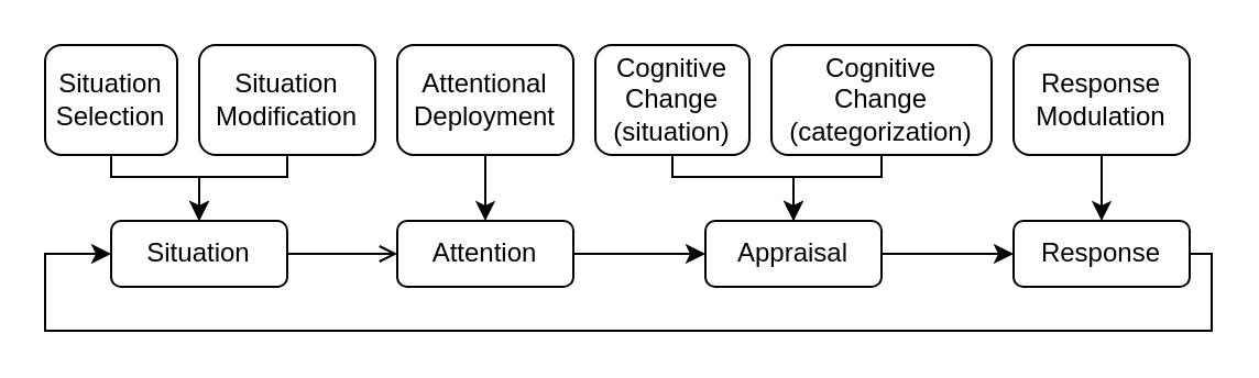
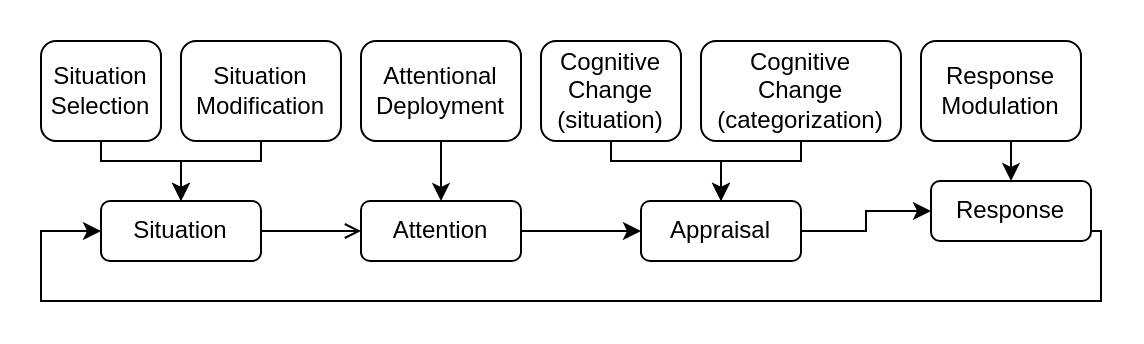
  <mxCell id="0" />
  <mxCell id="1" parent="0" />
  <mxCell id="2" style="edgeStyle=orthogonalEdgeStyle;rounded=0;orthogonalLoop=1;jettySize=auto;html=1;exitX=1;exitY=0.5;exitDx=0;exitDy=0;entryX=0;entryY=0.5;entryDx=0;entryDy=0;startArrow=none;startFill=0;strokeColor=#000000;endArrow=open;" parent="1" source="3" target="5" edge="1"><mxGeometry relative="1" as="geometry" /></mxCell>
  <mxCell id="3" value="Situation" style="rounded=1;whiteSpace=wrap;html=1;" parent="1" vertex="1"><mxGeometry x="50" y="100" width="80" height="30" as="geometry" /></mxCell>
  <mxCell id="4" style="edgeStyle=orthogonalEdgeStyle;rounded=0;orthogonalLoop=1;jettySize=auto;html=1;exitX=1;exitY=0.5;exitDx=0;exitDy=0;entryX=0;entryY=0.5;entryDx=0;entryDy=0;startArrow=none;startFill=0;strokeColor=#000000;" parent="1" source="5" target="7" edge="1"><mxGeometry relative="1" as="geometry" /></mxCell>
  <mxCell id="5" value="Attention" style="rounded=1;whiteSpace=wrap;html=1;" parent="1" vertex="1"><mxGeometry x="180" y="100" width="80" height="30" as="geometry" /></mxCell>
  <mxCell id="6" style="edgeStyle=orthogonalEdgeStyle;rounded=0;orthogonalLoop=1;jettySize=auto;html=1;exitX=1;exitY=0.5;exitDx=0;exitDy=0;startArrow=none;startFill=0;strokeColor=#000000;entryX=0;entryY=0.5;entryDx=0;entryDy=0;" parent="1" source="7" target="9" edge="1"><mxGeometry relative="1" as="geometry"><mxPoint x="440" y="115" as="targetPoint" /></mxGeometry></mxCell>
  <mxCell id="7" value="Appraisal" style="rounded=1;whiteSpace=wrap;html=1;" parent="1" vertex="1"><mxGeometry x="320" y="100" width="80" height="30" as="geometry" /></mxCell>
  <mxCell id="8" style="edgeStyle=orthogonalEdgeStyle;rounded=0;orthogonalLoop=1;jettySize=auto;html=1;exitX=1;exitY=0.5;exitDx=0;exitDy=0;entryX=0;entryY=0.5;entryDx=0;entryDy=0;startArrow=none;startFill=0;strokeColor=#000000;" parent="1" source="9" target="3" edge="1"><mxGeometry relative="1" as="geometry"><Array as="points"><mxPoint x="550" y="115" /><mxPoint x="550" y="150" /><mxPoint x="20" y="150" /><mxPoint x="20" y="115" /></Array></mxGeometry></mxCell>
- <mxCell id="9" value="Response" style="rounded=1;whiteSpace=wrap;html=1;" parent="1" vertex="1"><mxGeometry x="460" y="100" width="80" height="30" as="geometry" /></mxCell>
+ <mxCell id="9" value="Response" style="rounded=1;whiteSpace=wrap;html=1;" parent="1" vertex="1"><mxGeometry x="465" y="90" width="80" height="30" as="geometry" /></mxCell>
  <mxCell id="10" style="edgeStyle=orthogonalEdgeStyle;rounded=0;orthogonalLoop=1;jettySize=auto;html=1;exitX=0.5;exitY=1;exitDx=0;exitDy=0;entryX=0.5;entryY=0;entryDx=0;entryDy=0;startArrow=none;startFill=0;strokeColor=#000000;" parent="1" source="11" target="7" edge="1"><mxGeometry relative="1" as="geometry"><Array as="points"><mxPoint x="400" y="80" /><mxPoint x="360" y="80" /></Array></mxGeometry></mxCell>
  <mxCell id="11" value="&lt;div&gt;Cognitive&lt;/div&gt;&lt;div&gt;Change&lt;/div&gt;&lt;div&gt;(categorization)&lt;br&gt;&lt;/div&gt;" style="rounded=1;whiteSpace=wrap;html=1;" parent="1" vertex="1"><mxGeometry x="350" y="20" width="100" height="50" as="geometry" /></mxCell>
  <mxCell id="12" style="edgeStyle=orthogonalEdgeStyle;rounded=0;orthogonalLoop=1;jettySize=auto;html=1;exitX=0.5;exitY=1;exitDx=0;exitDy=0;entryX=0.5;entryY=0;entryDx=0;entryDy=0;startArrow=none;startFill=0;strokeColor=#000000;" parent="1" source="13" target="3" edge="1"><mxGeometry relative="1" as="geometry"><Array as="points"><mxPoint x="50" y="80" /><mxPoint x="90" y="80" /></Array></mxGeometry></mxCell>
  <mxCell id="13" value="&lt;div&gt;Situation&lt;/div&gt;Selection" style="rounded=1;whiteSpace=wrap;html=1;" parent="1" vertex="1"><mxGeometry x="20" y="20" width="60" height="50" as="geometry" /></mxCell>
  <mxCell id="14" style="edgeStyle=orthogonalEdgeStyle;rounded=0;orthogonalLoop=1;jettySize=auto;html=1;exitX=0.5;exitY=1;exitDx=0;exitDy=0;entryX=0.5;entryY=0;entryDx=0;entryDy=0;startArrow=none;startFill=0;strokeColor=#000000;" parent="1" source="15" target="3" edge="1"><mxGeometry relative="1" as="geometry"><Array as="points"><mxPoint x="130" y="80" /><mxPoint x="90" y="80" /></Array></mxGeometry></mxCell>
  <mxCell id="15" value="&lt;div&gt;Situation&lt;/div&gt;Modification" style="rounded=1;whiteSpace=wrap;html=1;" parent="1" vertex="1"><mxGeometry x="90" y="20" width="80" height="50" as="geometry" /></mxCell>
  <mxCell id="16" style="edgeStyle=orthogonalEdgeStyle;rounded=0;orthogonalLoop=1;jettySize=auto;html=1;exitX=0.5;exitY=1;exitDx=0;exitDy=0;entryX=0.5;entryY=0;entryDx=0;entryDy=0;startArrow=none;startFill=0;strokeColor=#000000;" parent="1" source="17" target="5" edge="1"><mxGeometry relative="1" as="geometry" /></mxCell>
  <mxCell id="17" value="&lt;div align=&quot;center&quot;&gt;Attentional&lt;/div&gt;&lt;div align=&quot;center&quot;&gt;Deployment&lt;br&gt;&lt;/div&gt;" style="rounded=1;whiteSpace=wrap;html=1;align=center;" parent="1" vertex="1"><mxGeometry x="180" y="20" width="80" height="50" as="geometry" /></mxCell>
  <mxCell id="18" style="edgeStyle=orthogonalEdgeStyle;rounded=0;orthogonalLoop=1;jettySize=auto;html=1;exitX=0.5;exitY=1;exitDx=0;exitDy=0;entryX=0.5;entryY=0;entryDx=0;entryDy=0;startArrow=none;startFill=0;strokeColor=#000000;" parent="1" source="19" target="7" edge="1"><mxGeometry relative="1" as="geometry"><Array as="points"><mxPoint x="305" y="80" /><mxPoint x="360" y="80" /></Array></mxGeometry></mxCell>
  <mxCell id="19" value="&lt;div&gt;Cognitive&lt;/div&gt;&lt;div&gt;Change&lt;/div&gt;&lt;div&gt;(situation)&lt;br&gt;&lt;/div&gt;" style="rounded=1;whiteSpace=wrap;html=1;align=center;" parent="1" vertex="1"><mxGeometry x="270" y="20" width="70" height="50" as="geometry" /></mxCell>
  <mxCell id="20" style="edgeStyle=orthogonalEdgeStyle;rounded=0;orthogonalLoop=1;jettySize=auto;html=1;exitX=0.5;exitY=1;exitDx=0;exitDy=0;entryX=0.5;entryY=0;entryDx=0;entryDy=0;startArrow=none;startFill=0;strokeColor=#000000;" parent="1" source="21" target="9" edge="1"><mxGeometry relative="1" as="geometry" /></mxCell>
  <mxCell id="21" value="&lt;div&gt;Response&lt;/div&gt;&lt;div&gt;Modulation&lt;br&gt;&lt;/div&gt;" style="rounded=1;whiteSpace=wrap;html=1;align=center;" parent="1" vertex="1"><mxGeometry x="460" y="20" width="80" height="50" as="geometry" /></mxCell>
